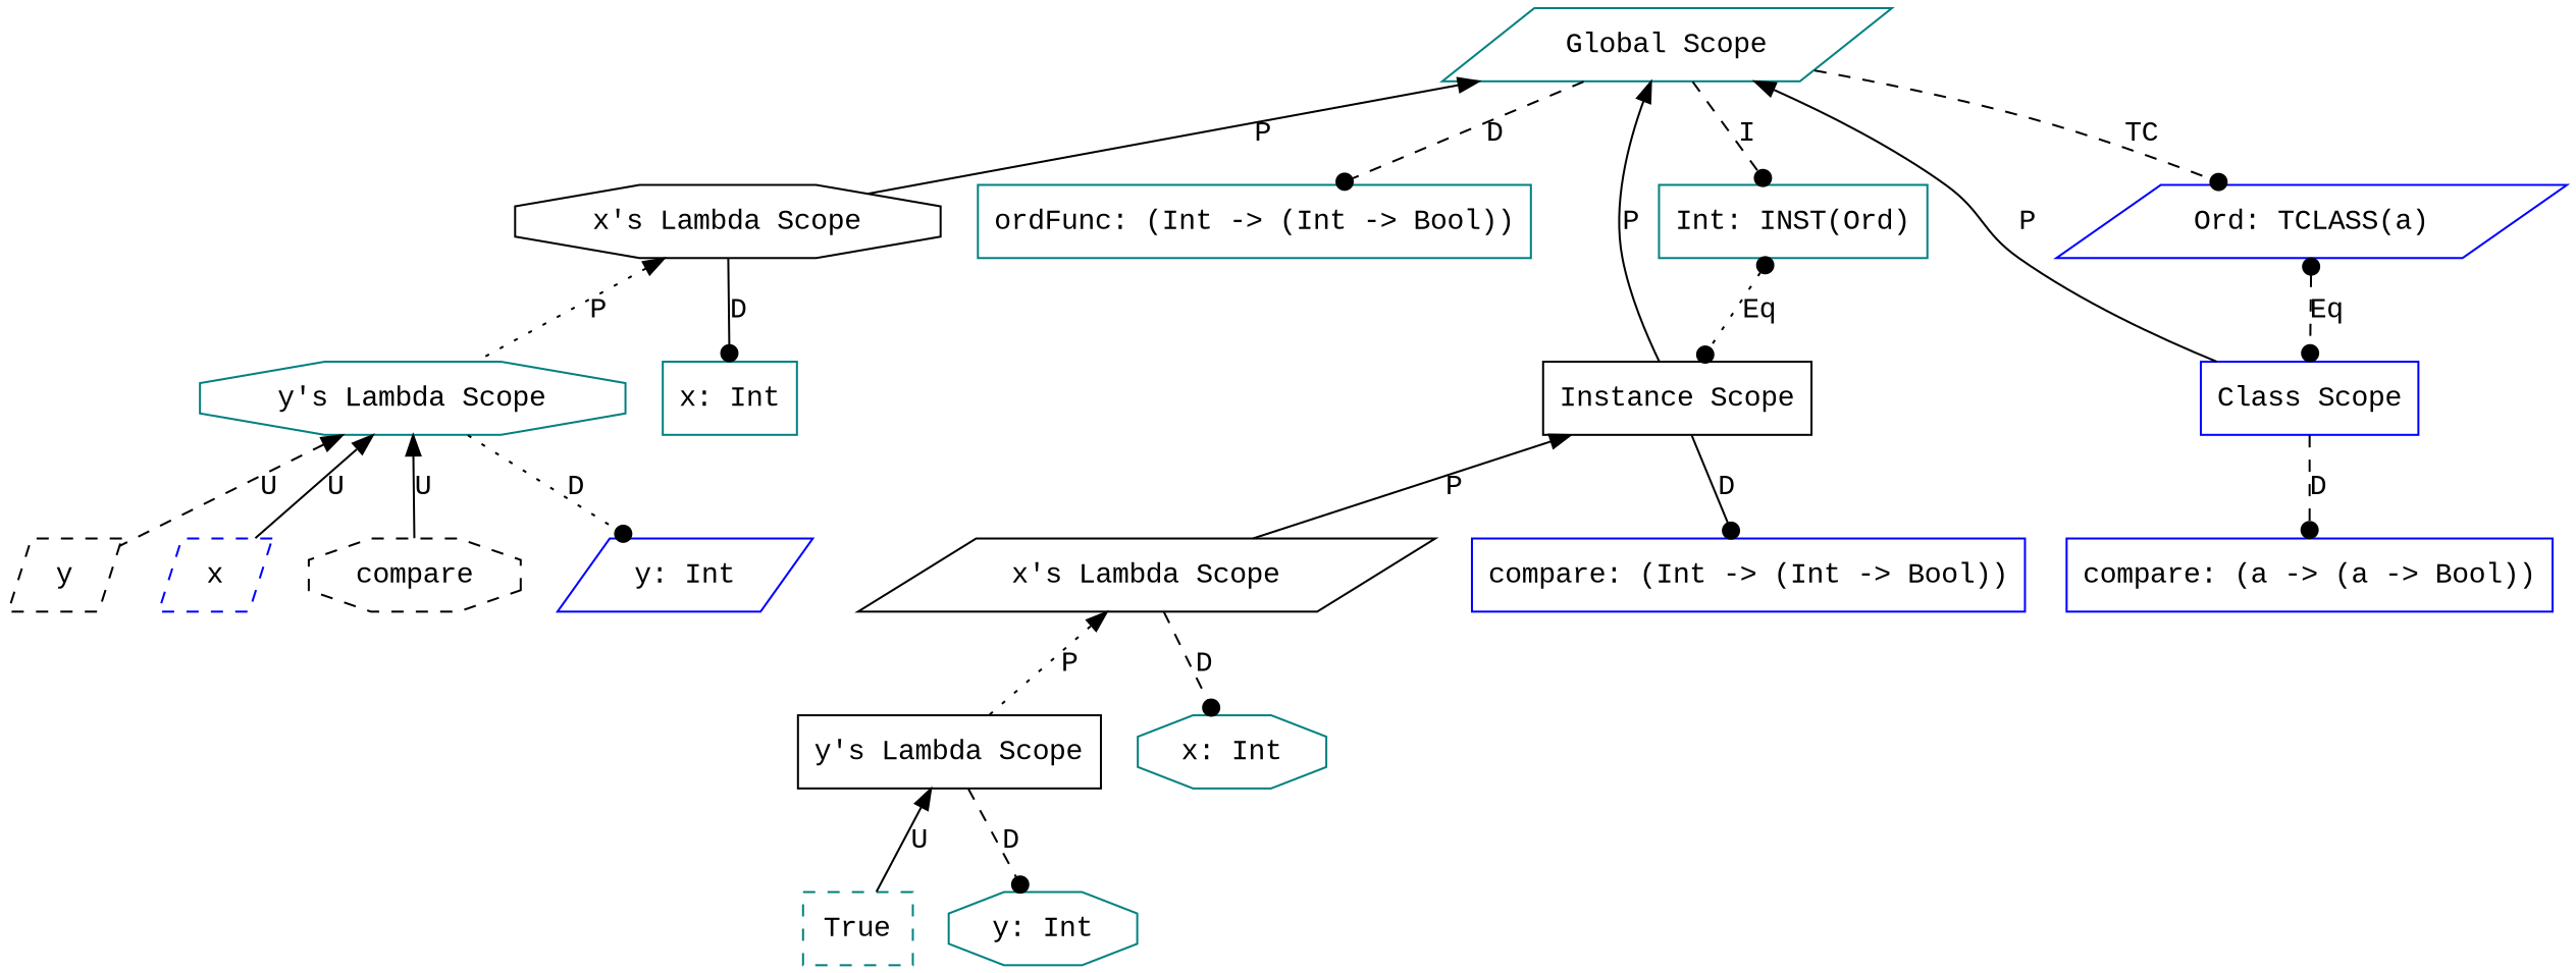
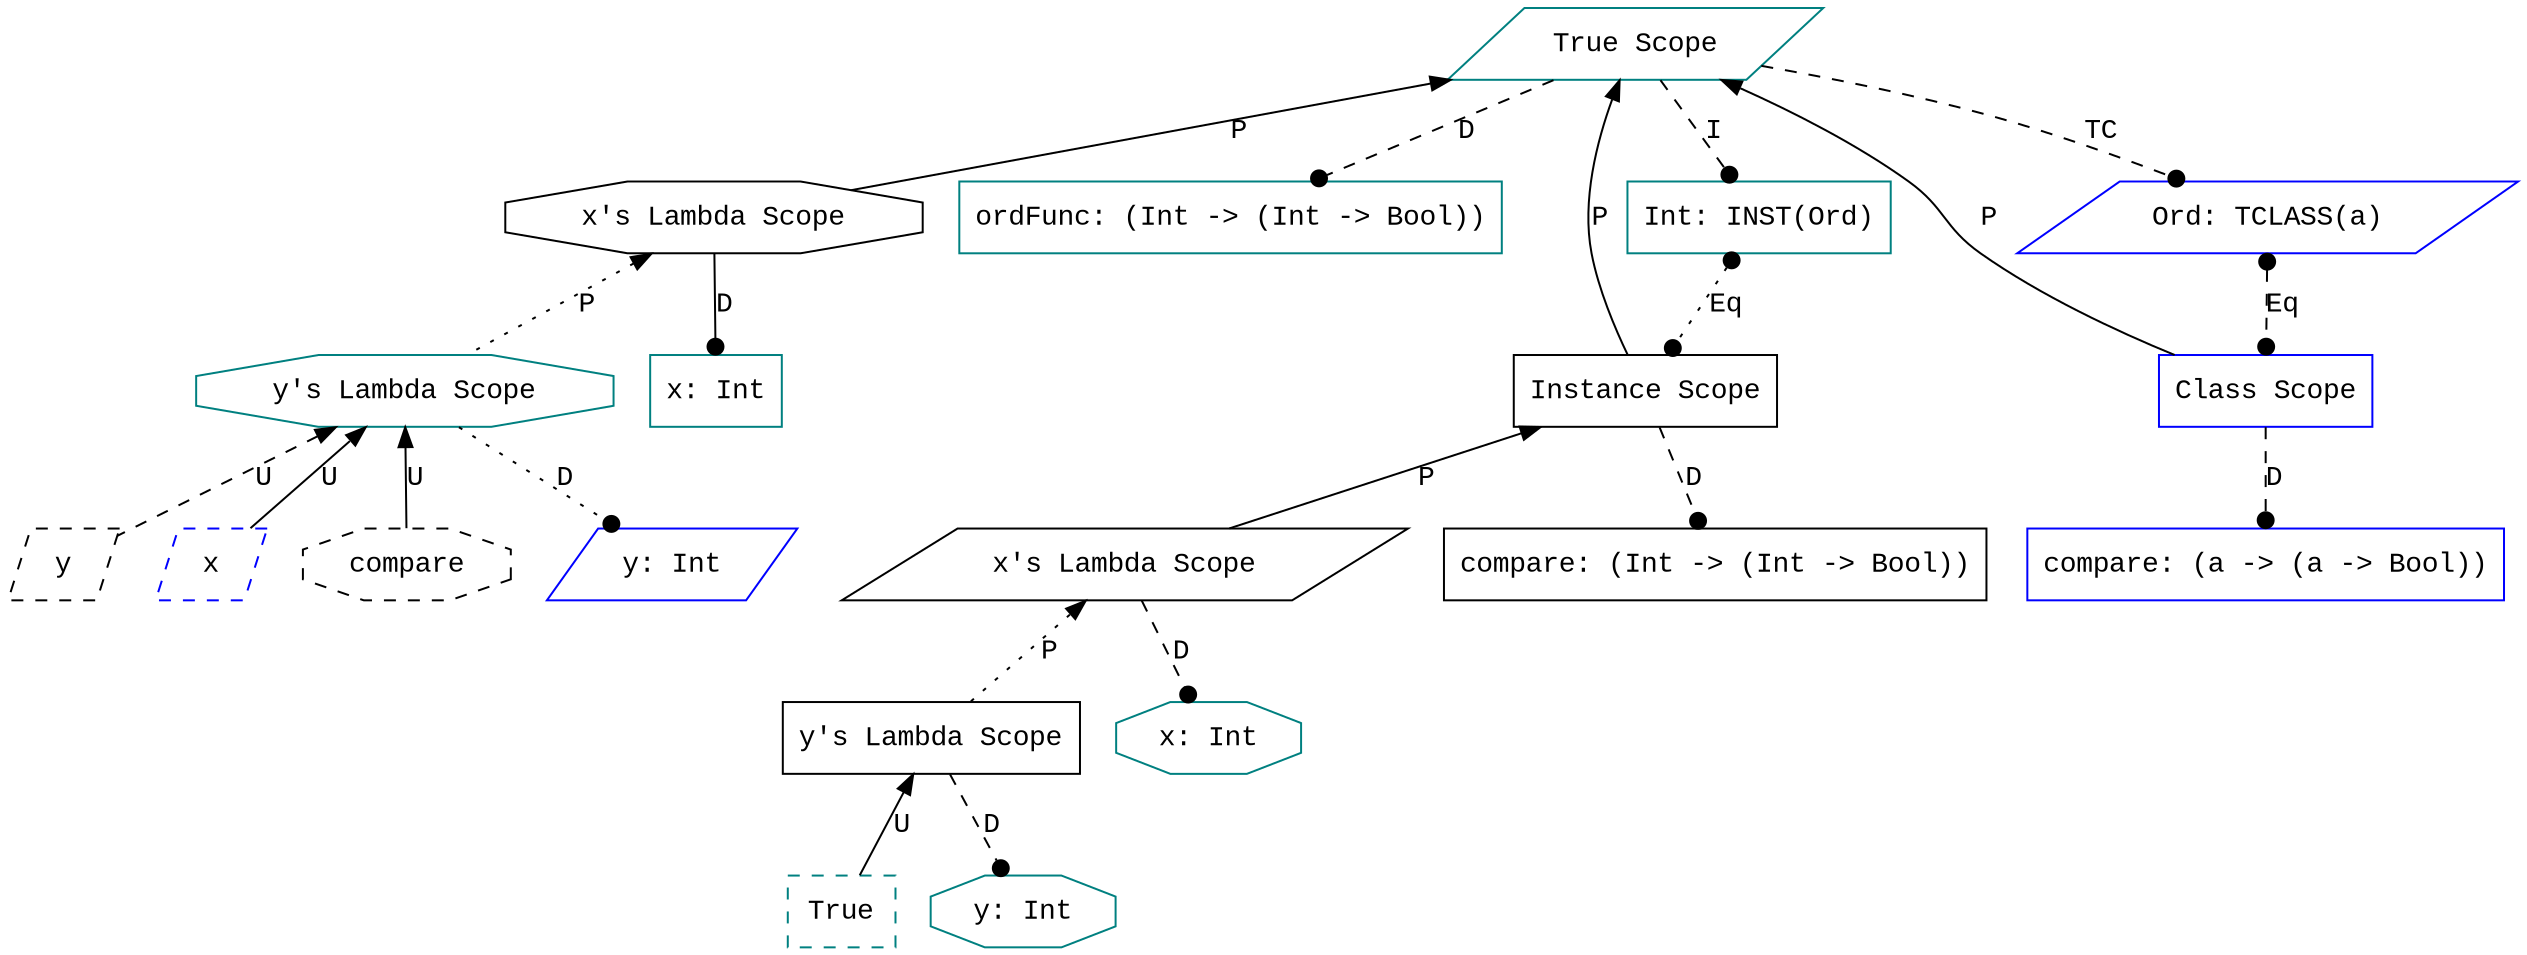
  graph {
    fontname="Liberation Mono"
    node [color=teal fontname="Liberation Mono" shape=box]
    edge [dir=back fontname="Liberation Mono" style=dashed arrowhead=dot]
    n1 [color=black label=y shape=parallelogram style=dashed]
    n2 [color=blue label=x shape=parallelogram style=dashed]
    n3 [color=black label=compare shape=octagon style=dashed]
    n4 [color=blue label="y: Int" shape=parallelogram]
    n5 [label="y's Lambda Scope" shape=octagon]
    n6 [label="x: Int"]
    n7 [color=black label="x's Lambda Scope" shape=octagon]
    n8 [label="ordFunc: (Int -> (Int -> Bool))"]
    n9 [label=True style=dashed]
    n10 [label="y: Int" shape=octagon]
    n11 [color=black label="y's Lambda Scope"]
    n12 [label="x: Int" shape=octagon]
    n13 [color=black label="x's Lambda Scope" shape=parallelogram]
-   n14 [color=blue label="compare: (Int -> (Int -> Bool))"]
+   n14 [color=black label="compare: (Int -> (Int -> Bool))"]
    n15 [color=black label="Instance Scope"]
    n16 [label="Int: INST(Ord)"]
    n17 [color=blue label="compare: (a -> (a -> Bool))"]
    n18 [color=blue label="Class Scope"]
    n19 [color=blue label="Ord: TCLASS(a)" shape=parallelogram]
-   n20 [label="Global Scope" shape=parallelogram]
+   n20 [label="True Scope" shape=parallelogram]
    n5 -- n1 [label=U arrowhead=""]
    n5 -- n2 [label=U style=solid arrowhead=""]
    n5 -- n3 [label=U style=solid arrowhead=""]
    n5 -- n4 [dir=forward label=D style=dotted]
    n7 -- n5 [label=P style=dotted arrowhead=""]
    n7 -- n6 [dir=forward label=D style=solid]
    n11 -- n9 [label=U style=solid arrowhead=""]
    n11 -- n10 [dir=forward label=D]
    n13 -- n11 [label=P style=dotted arrowhead=""]
    n13 -- n12 [dir=forward label=D]
    n15 -- n13 [label=P style=solid arrowhead=""]
-   n15 -- n14 [dir=forward label=D style=solid]
+   n15 -- n14 [dir=forward label=D]
    n16 -- n15 [arrowtail=dot dir=both label=Eq style=dotted]
    n18 -- n17 [dir=forward label=D]
    n19 -- n18 [arrowtail=dot dir=both label=Eq]
    n20 -- n7 [label=P style=solid arrowhead=""]
    n20 -- n8 [dir=forward label=D]
    n20 -- n15 [label=P style=solid arrowhead=""]
    n20 -- n16 [dir=forward label=I]
    n20 -- n18 [label=P style=solid arrowhead=""]
    n20 -- n19 [dir=forward label=TC]
  }
